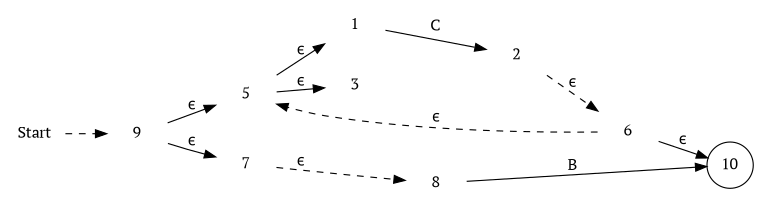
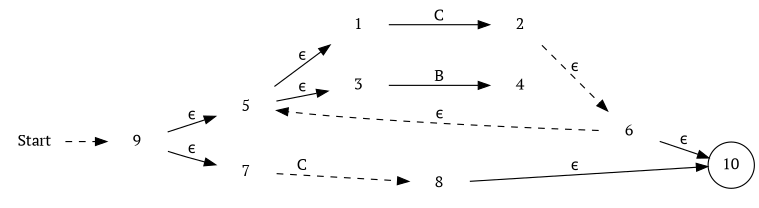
  digraph {
    fontname="PT Serif"
    rankdir=LR
    node [fontname="PT Serif" shape=plaintext]
    edge [fontname="PT Serif" style=solid]
    Start [shape=none]
    n2 [label=9]
    n3 [label=5]
    n4 [label=7]
    n5 [label=1]
    n6 [label=2]
    n7 [label=6]
    n8 [label=10 shape=circle]
    n9 [label=3]
+   n10 [label=4]
    n11 [label=8]
    Start -> n2 [style=dashed]
    n2 -> n3 [label="ϵ"]
    n2 -> n4 [label="ϵ"]
    n3 -> n5 [label="ϵ"]
    n3 -> n9 [label="ϵ"]
-   n4 -> n11 [label="ϵ" style=dashed]
+   n4 -> n11 [label=C style=dashed]
    n5 -> n6 [label=C]
    n6 -> n7 [label="ϵ" style=dashed]
    n7 -> n3 [label="ϵ" style=dashed]
    n7 -> n8 [label="ϵ"]
-   n11 -> n8 [label=B]
+   n9 -> n10 [label=B]
+   n11 -> n8 [label="ϵ"]
  }
